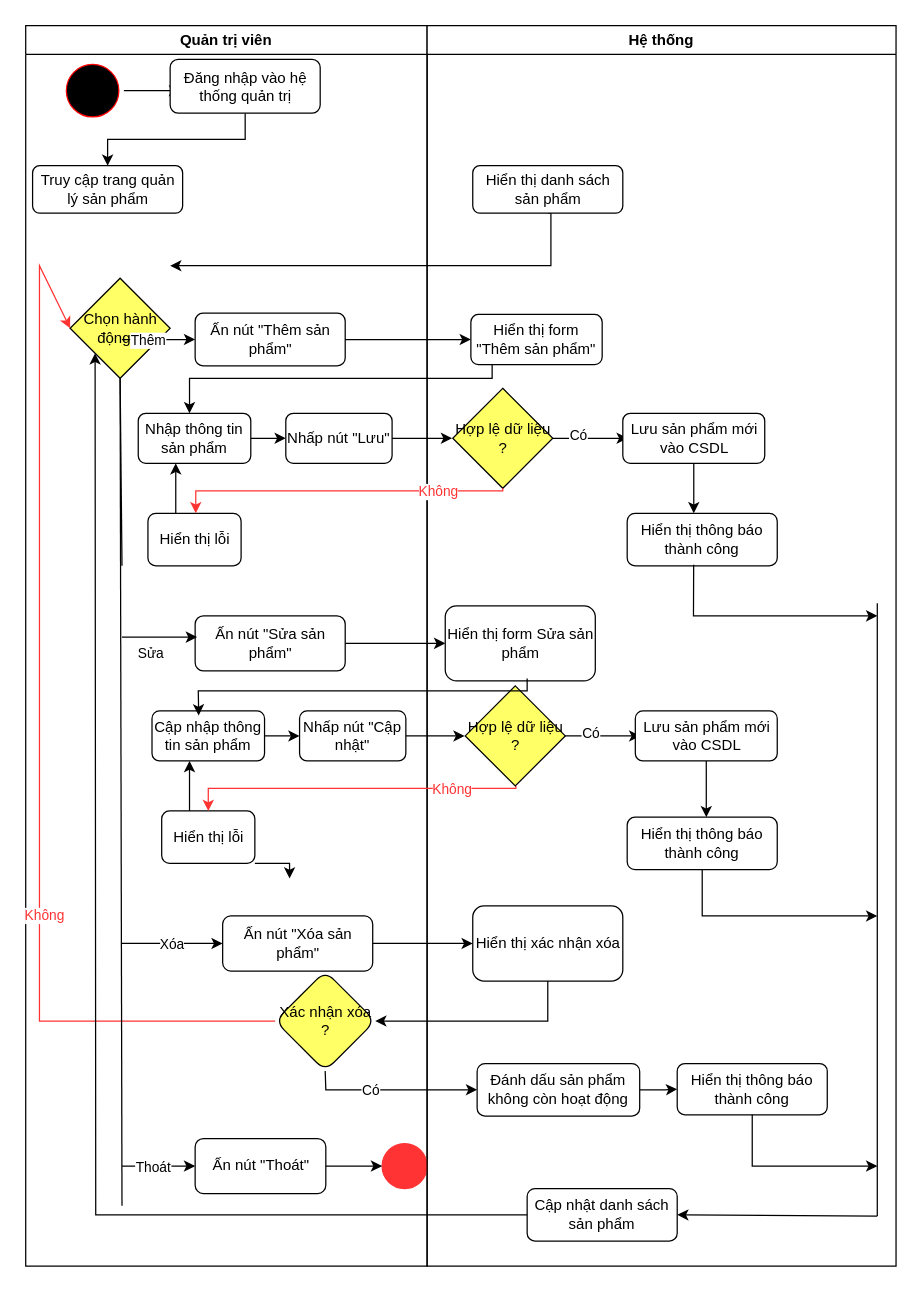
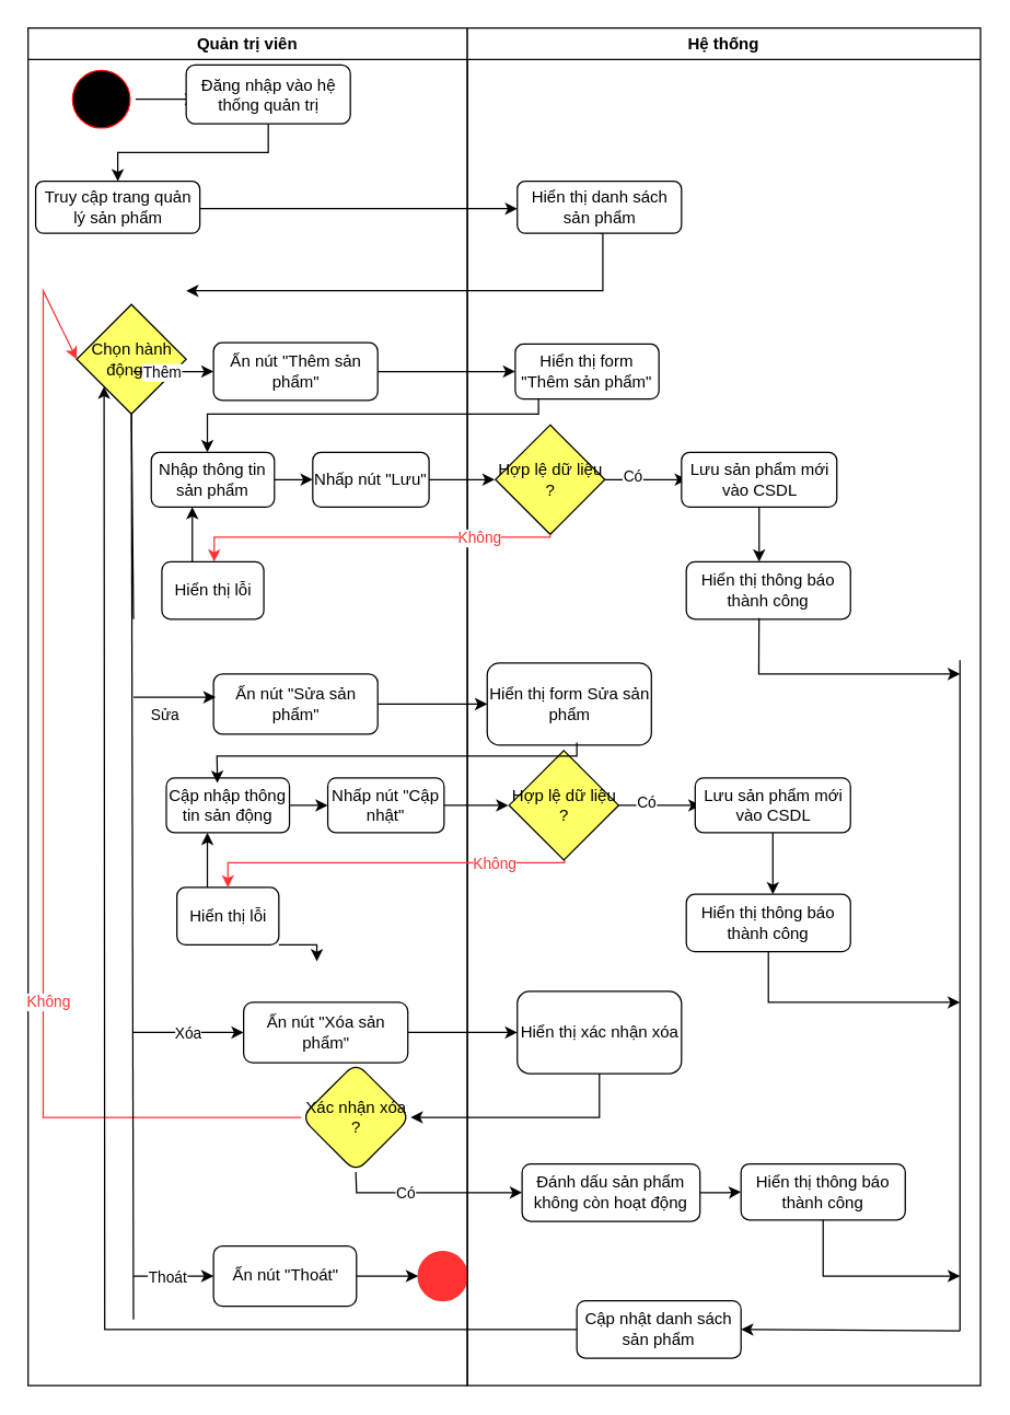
  <mxCell id="0" />
  <mxCell id="1" parent="0" />
  <mxCell id="2" value="Quản trị viên" style="swimlane;whiteSpace=wrap" parent="1" vertex="1"><mxGeometry x="20" y="20" width="321" height="992" as="geometry" /></mxCell>
  <mxCell id="3" value="" style="edgeStyle=orthogonalEdgeStyle;rounded=0;orthogonalLoop=1;jettySize=auto;html=1;" edge="1" parent="2" source="4"><mxGeometry relative="1" as="geometry"><mxPoint x="123.5" y="52" as="targetPoint" /></mxGeometry></mxCell>
  <mxCell id="4" value="" style="ellipse;shape=startState;fillColor=#000000;strokeColor=#ff0000;" parent="2" vertex="1"><mxGeometry x="28.5" y="27" width="50" height="50" as="geometry" /></mxCell>
  <mxCell id="5" value="" style="edgeStyle=orthogonalEdgeStyle;rounded=0;orthogonalLoop=1;jettySize=auto;html=1;" edge="1" parent="2" source="6" target="7"><mxGeometry relative="1" as="geometry" /></mxCell>
  <mxCell id="6" value="Đăng nhập vào hệ thống quản trị" style="rounded=1;whiteSpace=wrap;html=1;" vertex="1" parent="2"><mxGeometry x="115.5" y="27" width="120" height="43" as="geometry" /></mxCell>
  <mxCell id="7" value="Truy cập trang quản lý sản phẩm" style="whiteSpace=wrap;html=1;rounded=1;" vertex="1" parent="2"><mxGeometry x="5.5" y="112" width="120" height="38" as="geometry" /></mxCell>
  <mxCell id="8" value="Chọn hành động ?" style="rhombus;whiteSpace=wrap;html=1;fillColor=#FFFF66;" vertex="1" parent="2"><mxGeometry x="35.5" y="202" width="80" height="80" as="geometry" /></mxCell>
  <mxCell id="9" value="" style="edgeStyle=orthogonalEdgeStyle;rounded=0;orthogonalLoop=1;jettySize=auto;html=1;exitX=0.5;exitY=1;exitDx=0;exitDy=0;" edge="1" parent="2" source="30"><mxGeometry relative="1" as="geometry"><mxPoint x="336.5" y="150.0" as="sourcePoint" /><mxPoint x="115.5" y="192" as="targetPoint" /><Array as="points"><mxPoint x="420" y="150" /><mxPoint x="420" y="192" /></Array></mxGeometry></mxCell>
  <mxCell id="10" value="Ấn nút &quot;Thêm sản phẩm&quot;" style="rounded=1;whiteSpace=wrap;html=1;" vertex="1" parent="2"><mxGeometry x="135.5" y="230" width="120" height="42" as="geometry" /></mxCell>
  <mxCell id="11" value="" style="edgeStyle=orthogonalEdgeStyle;rounded=0;orthogonalLoop=1;jettySize=auto;html=1;" edge="1" parent="2" source="12" target="23"><mxGeometry relative="1" as="geometry" /></mxCell>
  <mxCell id="12" value="Ấn nút &quot;Sửa sản phẩm&quot;" style="rounded=1;whiteSpace=wrap;html=1;" vertex="1" parent="2"><mxGeometry x="135.5" y="472" width="120" height="44" as="geometry" /></mxCell>
  <mxCell id="13" value="" style="edgeStyle=orthogonalEdgeStyle;rounded=0;orthogonalLoop=1;jettySize=auto;html=1;" edge="1" parent="2" source="14" target="24"><mxGeometry relative="1" as="geometry" /></mxCell>
  <mxCell id="14" value="Ấn nút &quot;Xóa sản phẩm&quot;" style="rounded=1;whiteSpace=wrap;html=1;" vertex="1" parent="2"><mxGeometry x="157.5" y="712" width="120" height="44" as="geometry" /></mxCell>
  <mxCell id="15" value="Ấn nút &quot;Thoát&quot;" style="rounded=1;whiteSpace=wrap;html=1;" vertex="1" parent="2"><mxGeometry x="135.5" y="890" width="104.5" height="44" as="geometry" /></mxCell>
  <mxCell id="16" value="" style="ellipse;whiteSpace=wrap;html=1;aspect=fixed;fillColor=#FF3333;strokeColor=#FF3333;" vertex="1" parent="2"><mxGeometry x="285" y="894" width="36" height="36" as="geometry" /></mxCell>
  <mxCell id="17" value="" style="endArrow=classic;html=1;rounded=0;exitX=1;exitY=0.5;exitDx=0;exitDy=0;entryX=0;entryY=0.5;entryDx=0;entryDy=0;" edge="1" parent="2" source="15" target="16"><mxGeometry width="50" height="50" relative="1" as="geometry"><mxPoint x="130" y="880" as="sourcePoint" /><mxPoint x="180" y="830" as="targetPoint" /><Array as="points"><mxPoint x="270" y="912" /></Array></mxGeometry></mxCell>
  <mxCell id="18" value="" style="edgeStyle=orthogonalEdgeStyle;rounded=0;orthogonalLoop=1;jettySize=auto;html=1;" edge="1" parent="2" source="19" target="20"><mxGeometry relative="1" as="geometry" /></mxCell>
  <mxCell id="19" value="Nhập thông tin sản phẩm" style="whiteSpace=wrap;html=1;rounded=1;" vertex="1" parent="2"><mxGeometry x="90" y="310" width="90" height="40" as="geometry" /></mxCell>
  <mxCell id="20" value="Nhấp nút &quot;Lưu&quot;" style="whiteSpace=wrap;html=1;rounded=1;" vertex="1" parent="2"><mxGeometry x="208" y="310" width="85" height="40" as="geometry" /></mxCell>
  <mxCell id="21" value="" style="edgeStyle=orthogonalEdgeStyle;rounded=0;orthogonalLoop=1;jettySize=auto;html=1;" edge="1" parent="2" source="22"><mxGeometry relative="1" as="geometry"><mxPoint x="120" y="350" as="targetPoint" /><Array as="points"><mxPoint x="120" y="350" /></Array></mxGeometry></mxCell>
  <mxCell id="22" value="Hiển thị lỗi" style="rounded=1;whiteSpace=wrap;html=1;" vertex="1" parent="2"><mxGeometry x="97.75" y="390" width="74.5" height="42" as="geometry" /></mxCell>
  <mxCell id="23" value="Hiển thị form Sửa sản phẩm" style="whiteSpace=wrap;html=1;rounded=1;" vertex="1" parent="2"><mxGeometry x="335.5" y="464" width="120" height="60" as="geometry" /></mxCell>
  <mxCell id="24" value="Hiển thị xác nhận xóa" style="whiteSpace=wrap;html=1;rounded=1;" vertex="1" parent="2"><mxGeometry x="357.5" y="704" width="120" height="60" as="geometry" /></mxCell>
  <mxCell id="25" value="Xác nhận xóa ?" style="rhombus;whiteSpace=wrap;html=1;rounded=1;fillColor=#FFFF66;" vertex="1" parent="2"><mxGeometry x="199.5" y="756" width="80" height="80" as="geometry" /></mxCell>
  <mxCell id="26" value="" style="edgeStyle=orthogonalEdgeStyle;rounded=0;orthogonalLoop=1;jettySize=auto;html=1;" edge="1" parent="2" source="24" target="25"><mxGeometry relative="1" as="geometry"><Array as="points"><mxPoint x="418" y="796" /></Array></mxGeometry></mxCell>
  <mxCell id="27" value="" style="endArrow=classic;html=1;rounded=0;exitX=0;exitY=0.5;exitDx=0;exitDy=0;entryX=0;entryY=0.5;entryDx=0;entryDy=0;strokeColor=#FF3333;" edge="1" parent="2" source="25" target="8"><mxGeometry width="50" height="50" relative="1" as="geometry"><mxPoint x="251" y="782" as="sourcePoint" /><mxPoint x="31" y="796" as="targetPoint" /><Array as="points"><mxPoint x="11" y="796" /><mxPoint x="11" y="492" /><mxPoint x="11" y="192" /></Array></mxGeometry></mxCell>
  <mxCell id="28" value="&lt;font style=&quot;color: rgb(255, 51, 51);&quot;&gt;Không&lt;/font&gt;" style="edgeLabel;html=1;align=center;verticalAlign=middle;resizable=0;points=[];" vertex="1" connectable="0" parent="27"><mxGeometry x="-0.357" y="-3" relative="1" as="geometry"><mxPoint as="offset" /></mxGeometry></mxCell>
  <mxCell id="29" value="Hệ thống" style="swimlane;whiteSpace=wrap" parent="1" vertex="1"><mxGeometry x="341" y="20" width="375" height="992" as="geometry" /></mxCell>
  <mxCell id="30" value="Hiển thị danh sách sản phẩm" style="whiteSpace=wrap;html=1;rounded=1;" vertex="1" parent="29"><mxGeometry x="36.5" y="112" width="120" height="38" as="geometry" /></mxCell>
  <mxCell id="31" value="Hiển thị form &quot;Thêm sản phẩm&quot;" style="whiteSpace=wrap;html=1;rounded=1;" vertex="1" parent="29"><mxGeometry x="35" y="231" width="105" height="40" as="geometry" /></mxCell>
  <mxCell id="32" value="" style="edgeStyle=orthogonalEdgeStyle;rounded=0;orthogonalLoop=1;jettySize=auto;html=1;" edge="1" parent="29" source="34"><mxGeometry relative="1" as="geometry"><mxPoint x="160.5" y="330" as="targetPoint" /></mxGeometry></mxCell>
  <mxCell id="33" value="Có" style="edgeLabel;html=1;align=center;verticalAlign=middle;resizable=0;points=[];" vertex="1" connectable="0" parent="32"><mxGeometry x="-0.334" y="3" relative="1" as="geometry"><mxPoint as="offset" /></mxGeometry></mxCell>
  <mxCell id="34" value="Hợp lệ dữ liệu ?" style="rhombus;whiteSpace=wrap;html=1;fillColor=#FFFF66;" vertex="1" parent="29"><mxGeometry x="20.5" y="290" width="80" height="80" as="geometry" /></mxCell>
  <mxCell id="35" value="Lưu sản phẩm mới vào CSDL" style="rounded=1;whiteSpace=wrap;html=1;" vertex="1" parent="29"><mxGeometry x="156.5" y="310" width="113.5" height="40" as="geometry" /></mxCell>
  <mxCell id="36" value="" style="edgeStyle=orthogonalEdgeStyle;rounded=0;orthogonalLoop=1;jettySize=auto;html=1;" edge="1" source="37" target="38" parent="29"><mxGeometry relative="1" as="geometry" /></mxCell>
- <mxCell id="37" value="Cập nhập thông tin sản phẩm" style="whiteSpace=wrap;html=1;rounded=1;" vertex="1" parent="29"><mxGeometry x="-220" y="548" width="90" height="40" as="geometry" /></mxCell>
+ <mxCell id="37" value="Cập nhập thông tin sản động" style="whiteSpace=wrap;html=1;rounded=1;" vertex="1" parent="29"><mxGeometry x="-220" y="548" width="90" height="40" as="geometry" /></mxCell>
  <mxCell id="38" value="Nhấp nút &quot;Cập nhật&quot;" style="whiteSpace=wrap;html=1;rounded=1;" vertex="1" parent="29"><mxGeometry x="-102" y="548" width="85" height="40" as="geometry" /></mxCell>
  <mxCell id="39" value="" style="edgeStyle=orthogonalEdgeStyle;rounded=0;orthogonalLoop=1;jettySize=auto;html=1;" edge="1" source="41" parent="29"><mxGeometry relative="1" as="geometry"><mxPoint x="-190" y="588" as="targetPoint" /><Array as="points"><mxPoint x="-190" y="588" /></Array></mxGeometry></mxCell>
  <mxCell id="40" style="edgeStyle=orthogonalEdgeStyle;rounded=0;orthogonalLoop=1;jettySize=auto;html=1;exitX=1;exitY=1;exitDx=0;exitDy=0;" edge="1" parent="29" source="41"><mxGeometry relative="1" as="geometry"><mxPoint x="-110" y="682" as="targetPoint" /></mxGeometry></mxCell>
  <mxCell id="41" value="Hiển thị lỗi" style="rounded=1;whiteSpace=wrap;html=1;" vertex="1" parent="29"><mxGeometry x="-212.25" y="628" width="74.5" height="42" as="geometry" /></mxCell>
  <mxCell id="42" value="Hiển thị thông báo thành công" style="whiteSpace=wrap;html=1;rounded=1;" vertex="1" parent="29"><mxGeometry x="160" y="633" width="120" height="42" as="geometry" /></mxCell>
  <mxCell id="43" value="" style="edgeStyle=orthogonalEdgeStyle;rounded=0;orthogonalLoop=1;jettySize=auto;html=1;" edge="1" parent="29"><mxGeometry relative="1" as="geometry"><mxPoint x="110" y="568" as="sourcePoint" /><mxPoint x="170.5" y="568" as="targetPoint" /></mxGeometry></mxCell>
  <mxCell id="44" value="Có" style="edgeLabel;html=1;align=center;verticalAlign=middle;resizable=0;points=[];" vertex="1" connectable="0" parent="43"><mxGeometry x="-0.334" y="3" relative="1" as="geometry"><mxPoint as="offset" /></mxGeometry></mxCell>
  <mxCell id="45" value="Lưu sản phẩm mới vào CSDL" style="rounded=1;whiteSpace=wrap;html=1;" vertex="1" parent="29"><mxGeometry x="166.5" y="548" width="113.5" height="40" as="geometry" /></mxCell>
  <mxCell id="46" value="" style="edgeStyle=orthogonalEdgeStyle;rounded=0;orthogonalLoop=1;jettySize=auto;html=1;" edge="1" source="38" parent="29"><mxGeometry relative="1" as="geometry"><mxPoint x="30" y="568" as="targetPoint" /><Array as="points"><mxPoint x="10" y="568" /><mxPoint x="10" y="568" /></Array></mxGeometry></mxCell>
  <mxCell id="47" value="" style="edgeStyle=orthogonalEdgeStyle;rounded=0;orthogonalLoop=1;jettySize=auto;html=1;fillColor=#FF3333;strokeColor=#FF3333;" edge="1" target="41" parent="29"><mxGeometry relative="1" as="geometry"><mxPoint x="71" y="608" as="sourcePoint" /><mxPoint x="35" y="698" as="targetPoint" /><Array as="points"><mxPoint x="71" y="610" /><mxPoint x="-175" y="610" /></Array></mxGeometry></mxCell>
  <mxCell id="48" value="Không" style="edgeLabel;html=1;align=center;verticalAlign=middle;resizable=0;points=[];fontColor=#FF3333;" vertex="1" connectable="0" parent="47"><mxGeometry x="-0.591" relative="1" as="geometry"><mxPoint as="offset" /></mxGeometry></mxCell>
  <mxCell id="49" value="" style="edgeStyle=orthogonalEdgeStyle;rounded=0;orthogonalLoop=1;jettySize=auto;html=1;" edge="1" source="45" target="42" parent="29"><mxGeometry relative="1" as="geometry"><Array as="points"><mxPoint x="188" y="650" /></Array></mxGeometry></mxCell>
  <mxCell id="50" value="Hợp lệ dữ liệu ?" style="rhombus;whiteSpace=wrap;html=1;fillColor=#FFFF66;" vertex="1" parent="29"><mxGeometry x="30.5" y="528" width="80" height="80" as="geometry" /></mxCell>
  <mxCell id="51" value="" style="edgeStyle=orthogonalEdgeStyle;rounded=0;orthogonalLoop=1;jettySize=auto;html=1;" edge="1" parent="29" source="52" target="53"><mxGeometry relative="1" as="geometry" /></mxCell>
  <mxCell id="52" value="Đánh dấu sản phẩm không còn hoạt động" style="rounded=1;whiteSpace=wrap;html=1;" vertex="1" parent="29"><mxGeometry x="40" y="830" width="130" height="42" as="geometry" /></mxCell>
  <mxCell id="53" value="Hiển thị thông báo thành công" style="whiteSpace=wrap;html=1;rounded=1;" vertex="1" parent="29"><mxGeometry x="200" y="830" width="120" height="41" as="geometry" /></mxCell>
  <mxCell id="54" value="Hiển thị thông báo thành công" style="whiteSpace=wrap;html=1;rounded=1;" vertex="1" parent="29"><mxGeometry x="160" y="390" width="120" height="42" as="geometry" /></mxCell>
  <mxCell id="55" value="" style="edgeStyle=orthogonalEdgeStyle;rounded=0;orthogonalLoop=1;jettySize=auto;html=1;" edge="1" parent="29" source="35" target="54"><mxGeometry relative="1" as="geometry"><Array as="points"><mxPoint x="178" y="412" /></Array></mxGeometry></mxCell>
  <mxCell id="56" value="Cập nhật danh sách sản phẩm" style="rounded=1;whiteSpace=wrap;html=1;" vertex="1" parent="29"><mxGeometry x="80" y="930" width="120" height="42" as="geometry" /></mxCell>
+ <mxCell id="57" value="" style="edgeStyle=orthogonalEdgeStyle;rounded=0;orthogonalLoop=1;jettySize=auto;html=1;" edge="1" parent="1" source="7" target="30"><mxGeometry relative="1" as="geometry"><Array as="points"><mxPoint x="331" y="152" /><mxPoint x="331" y="152" /></Array></mxGeometry></mxCell>
  <mxCell id="58" value="" style="endArrow=none;html=1;rounded=0;entryX=0.5;entryY=1;entryDx=0;entryDy=0;" edge="1" parent="1" target="8"><mxGeometry width="50" height="50" relative="1" as="geometry"><mxPoint x="97" y="452" as="sourcePoint" /><mxPoint x="141" y="292" as="targetPoint" /></mxGeometry></mxCell>
  <mxCell id="59" value="" style="endArrow=classic;html=1;rounded=0;entryX=0;entryY=0.5;entryDx=0;entryDy=0;" edge="1" parent="1" target="10"><mxGeometry width="50" height="50" relative="1" as="geometry"><mxPoint x="97" y="271" as="sourcePoint" /><mxPoint x="146.5" y="271" as="targetPoint" /></mxGeometry></mxCell>
  <mxCell id="60" value="Thêm" style="edgeLabel;html=1;align=center;verticalAlign=middle;resizable=0;points=[];" vertex="1" connectable="0" parent="59"><mxGeometry x="-0.305" relative="1" as="geometry"><mxPoint as="offset" /></mxGeometry></mxCell>
  <mxCell id="61" value="" style="endArrow=classic;html=1;rounded=0;" edge="1" parent="1"><mxGeometry width="50" height="50" relative="1" as="geometry"><mxPoint x="97" y="509" as="sourcePoint" /><mxPoint x="157" y="509" as="targetPoint" /></mxGeometry></mxCell>
  <mxCell id="62" value="Sửa" style="edgeLabel;html=1;align=center;verticalAlign=middle;resizable=0;points=[];" vertex="1" connectable="0" parent="61"><mxGeometry x="-0.28" y="1" relative="1" as="geometry"><mxPoint y="13" as="offset" /></mxGeometry></mxCell>
  <mxCell id="63" value="" style="endArrow=classic;html=1;rounded=0;entryX=0;entryY=0.5;entryDx=0;entryDy=0;" edge="1" parent="1" target="14"><mxGeometry width="50" height="50" relative="1" as="geometry"><mxPoint x="97" y="754" as="sourcePoint" /><mxPoint x="156.5" y="796" as="targetPoint" /></mxGeometry></mxCell>
  <mxCell id="64" value="Xóa" style="edgeLabel;html=1;align=center;verticalAlign=middle;resizable=0;points=[];" vertex="1" connectable="0" parent="63"><mxGeometry x="-0.03" relative="1" as="geometry"><mxPoint as="offset" /></mxGeometry></mxCell>
  <mxCell id="65" value="" style="endArrow=classic;html=1;rounded=0;entryX=0;entryY=0.5;entryDx=0;entryDy=0;" edge="1" parent="1" target="15"><mxGeometry width="50" height="50" relative="1" as="geometry"><mxPoint x="97" y="932" as="sourcePoint" /><mxPoint x="152.5" y="919" as="targetPoint" /></mxGeometry></mxCell>
  <mxCell id="66" value="Thoát" style="edgeLabel;html=1;align=center;verticalAlign=middle;resizable=0;points=[];" vertex="1" connectable="0" parent="65"><mxGeometry x="-0.164" relative="1" as="geometry"><mxPoint as="offset" /></mxGeometry></mxCell>
  <mxCell id="67" value="" style="edgeStyle=orthogonalEdgeStyle;rounded=0;orthogonalLoop=1;jettySize=auto;html=1;" edge="1" parent="1" source="10" target="31"><mxGeometry relative="1" as="geometry" /></mxCell>
  <mxCell id="68" value="" style="edgeStyle=orthogonalEdgeStyle;rounded=0;orthogonalLoop=1;jettySize=auto;html=1;" edge="1" parent="1" source="31" target="19"><mxGeometry relative="1" as="geometry"><Array as="points"><mxPoint x="393" y="302" /><mxPoint x="151" y="302" /></Array></mxGeometry></mxCell>
  <mxCell id="69" value="" style="edgeStyle=orthogonalEdgeStyle;rounded=0;orthogonalLoop=1;jettySize=auto;html=1;" edge="1" parent="1" source="20"><mxGeometry relative="1" as="geometry"><mxPoint x="361" y="350" as="targetPoint" /><Array as="points"><mxPoint x="341" y="350" /><mxPoint x="341" y="350" /></Array></mxGeometry></mxCell>
  <mxCell id="70" value="" style="edgeStyle=orthogonalEdgeStyle;rounded=0;orthogonalLoop=1;jettySize=auto;html=1;strokeColor=#FF3333;" edge="1" parent="1" source="34" target="22"><mxGeometry relative="1" as="geometry"><mxPoint x="366" y="480" as="targetPoint" /><Array as="points"><mxPoint x="402" y="392" /><mxPoint x="156" y="392" /></Array></mxGeometry></mxCell>
  <mxCell id="71" value="Không" style="edgeLabel;html=1;align=center;verticalAlign=middle;resizable=0;points=[];fontColor=#FF3333;" vertex="1" connectable="0" parent="70"><mxGeometry x="-0.591" relative="1" as="geometry"><mxPoint as="offset" /></mxGeometry></mxCell>
  <mxCell id="72" value="" style="endArrow=none;html=1;rounded=0;entryX=0.5;entryY=1;entryDx=0;entryDy=0;" edge="1" parent="1" target="8"><mxGeometry width="50" height="50" relative="1" as="geometry"><mxPoint x="97" y="963.818" as="sourcePoint" /><mxPoint x="97" y="252" as="targetPoint" /></mxGeometry></mxCell>
  <mxCell id="73" value="" style="endArrow=classic;html=1;rounded=0;entryX=0.415;entryY=0.092;entryDx=0;entryDy=0;entryPerimeter=0;" edge="1" parent="1" target="37"><mxGeometry width="50" height="50" relative="1" as="geometry"><mxPoint x="421" y="542" as="sourcePoint" /><mxPoint x="311" y="692" as="targetPoint" /><Array as="points"><mxPoint x="421" y="552" /><mxPoint x="158" y="552" /></Array></mxGeometry></mxCell>
  <mxCell id="74" value="" style="endArrow=classic;html=1;rounded=0;exitX=0.5;exitY=1;exitDx=0;exitDy=0;entryX=0;entryY=0.5;entryDx=0;entryDy=0;" edge="1" parent="1" source="25" target="52"><mxGeometry width="50" height="50" relative="1" as="geometry"><mxPoint x="271" y="742" as="sourcePoint" /><mxPoint x="321" y="692" as="targetPoint" /><Array as="points"><mxPoint x="260" y="871" /></Array></mxGeometry></mxCell>
  <mxCell id="75" value="Có" style="edgeLabel;html=1;align=center;verticalAlign=middle;resizable=0;points=[];" vertex="1" connectable="0" parent="74"><mxGeometry x="-0.243" relative="1" as="geometry"><mxPoint as="offset" /></mxGeometry></mxCell>
  <mxCell id="76" value="" style="endArrow=classic;html=1;rounded=0;exitX=0.443;exitY=0.977;exitDx=0;exitDy=0;exitPerimeter=0;" edge="1" parent="1" source="54"><mxGeometry width="50" height="50" relative="1" as="geometry"><mxPoint x="541" y="622" as="sourcePoint" /><mxPoint x="701" y="492" as="targetPoint" /><Array as="points"><mxPoint x="554" y="492" /></Array></mxGeometry></mxCell>
  <mxCell id="77" value="" style="endArrow=none;html=1;rounded=0;" edge="1" parent="1"><mxGeometry width="50" height="50" relative="1" as="geometry"><mxPoint x="701" y="972" as="sourcePoint" /><mxPoint x="701" y="482" as="targetPoint" /></mxGeometry></mxCell>
  <mxCell id="78" value="" style="endArrow=classic;html=1;rounded=0;exitX=0.5;exitY=1;exitDx=0;exitDy=0;" edge="1" parent="1" source="42"><mxGeometry width="50" height="50" relative="1" as="geometry"><mxPoint x="541" y="752" as="sourcePoint" /><mxPoint x="701" y="732" as="targetPoint" /><Array as="points"><mxPoint x="561" y="732" /></Array></mxGeometry></mxCell>
  <mxCell id="79" value="" style="endArrow=classic;html=1;rounded=0;exitX=0.5;exitY=1;exitDx=0;exitDy=0;" edge="1" parent="1" source="53"><mxGeometry width="50" height="50" relative="1" as="geometry"><mxPoint x="541" y="932" as="sourcePoint" /><mxPoint x="701" y="932" as="targetPoint" /><Array as="points"><mxPoint x="601" y="932" /></Array></mxGeometry></mxCell>
  <mxCell id="80" value="" style="endArrow=classic;html=1;rounded=0;entryX=1;entryY=0.5;entryDx=0;entryDy=0;" edge="1" parent="1" target="56"><mxGeometry width="50" height="50" relative="1" as="geometry"><mxPoint x="701" y="972" as="sourcePoint" /><mxPoint x="591" y="972" as="targetPoint" /></mxGeometry></mxCell>
  <mxCell id="81" value="" style="endArrow=classic;html=1;rounded=0;exitX=0;exitY=0.5;exitDx=0;exitDy=0;entryX=0;entryY=1;entryDx=0;entryDy=0;" edge="1" parent="1" source="56" target="8"><mxGeometry width="50" height="50" relative="1" as="geometry"><mxPoint x="271" y="1022" as="sourcePoint" /><mxPoint x="321" y="972" as="targetPoint" /><Array as="points"><mxPoint x="76" y="971" /></Array></mxGeometry></mxCell>
